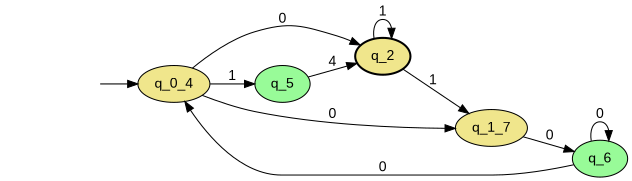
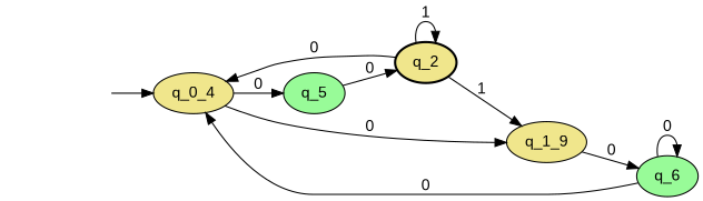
  digraph {
    fontname="Liberation Sans"
    rankdir=LR
    node [fontname="Liberation Sans" style=filled fillcolor=khaki]
    edge [fontname="Liberation Sans"]
    _invisible [style=invis fillcolor=""]
    q_0_4
    q_5 [fillcolor=palegreen]
-   q_1_7
+   q_1_7 [label=q_1_9]
    q_2 [penwidth=2]
    q_6 [fillcolor=palegreen]
    _invisible -> q_0_4
-   q_0_4 -> q_5 [label=1]
+   q_0_4 -> q_5 [label=0]
    q_0_4 -> q_1_7 [label=0]
-   q_5 -> q_2 [label=4]
+   q_5 -> q_2 [label=0]
    q_1_7 -> q_6 [label=0]
-   q_0_4 -> q_2 [label=0]
+   q_2 -> q_0_4 [label=0]
    q_2 -> q_1_7 [label=1]
    q_2 -> q_2 [label=1]
    q_6 -> q_0_4 [label=0]
    q_6 -> q_6 [label=0]
  }
